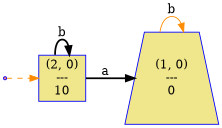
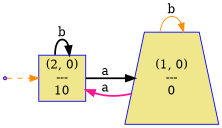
  digraph {
    rankdir=LR
    node [color=blue fillcolor=khaki style=filled]
    edge [color=darkorange style=bold]
    0 [fillcolor=salmon shape=point]
    n2 [label="(2, 0)\n---\n10" shape=box]
    n3 [label="(1, 0)\n---\n0" shape=trapezium]
    0 -> n2 [style=dashed]
    n2 -> n2 [color=black label=b]
    n2 -> n3 [color=black label=a]
+   n3 -> n2 [color=deeppink label=a]
    n3 -> n3 [label=b style=solid]
  }
